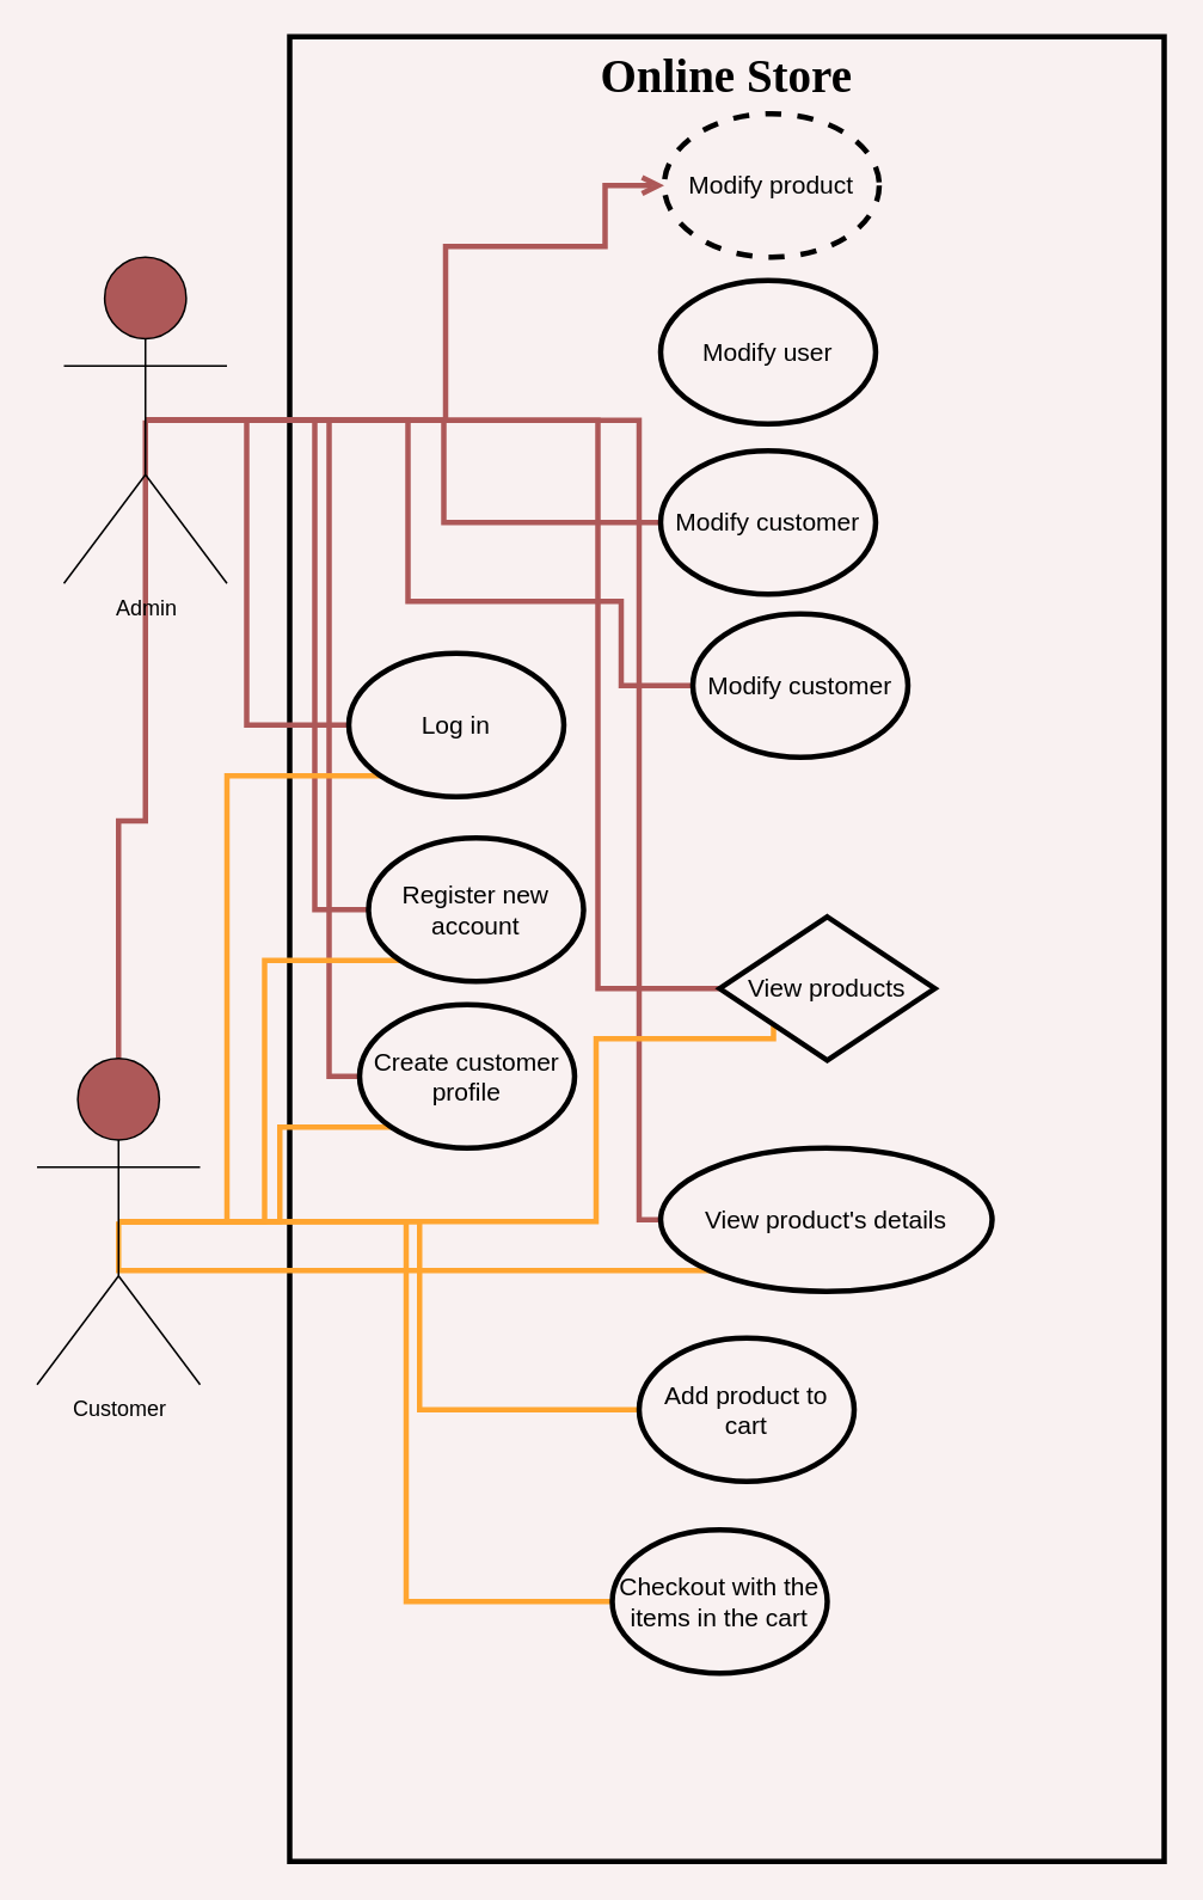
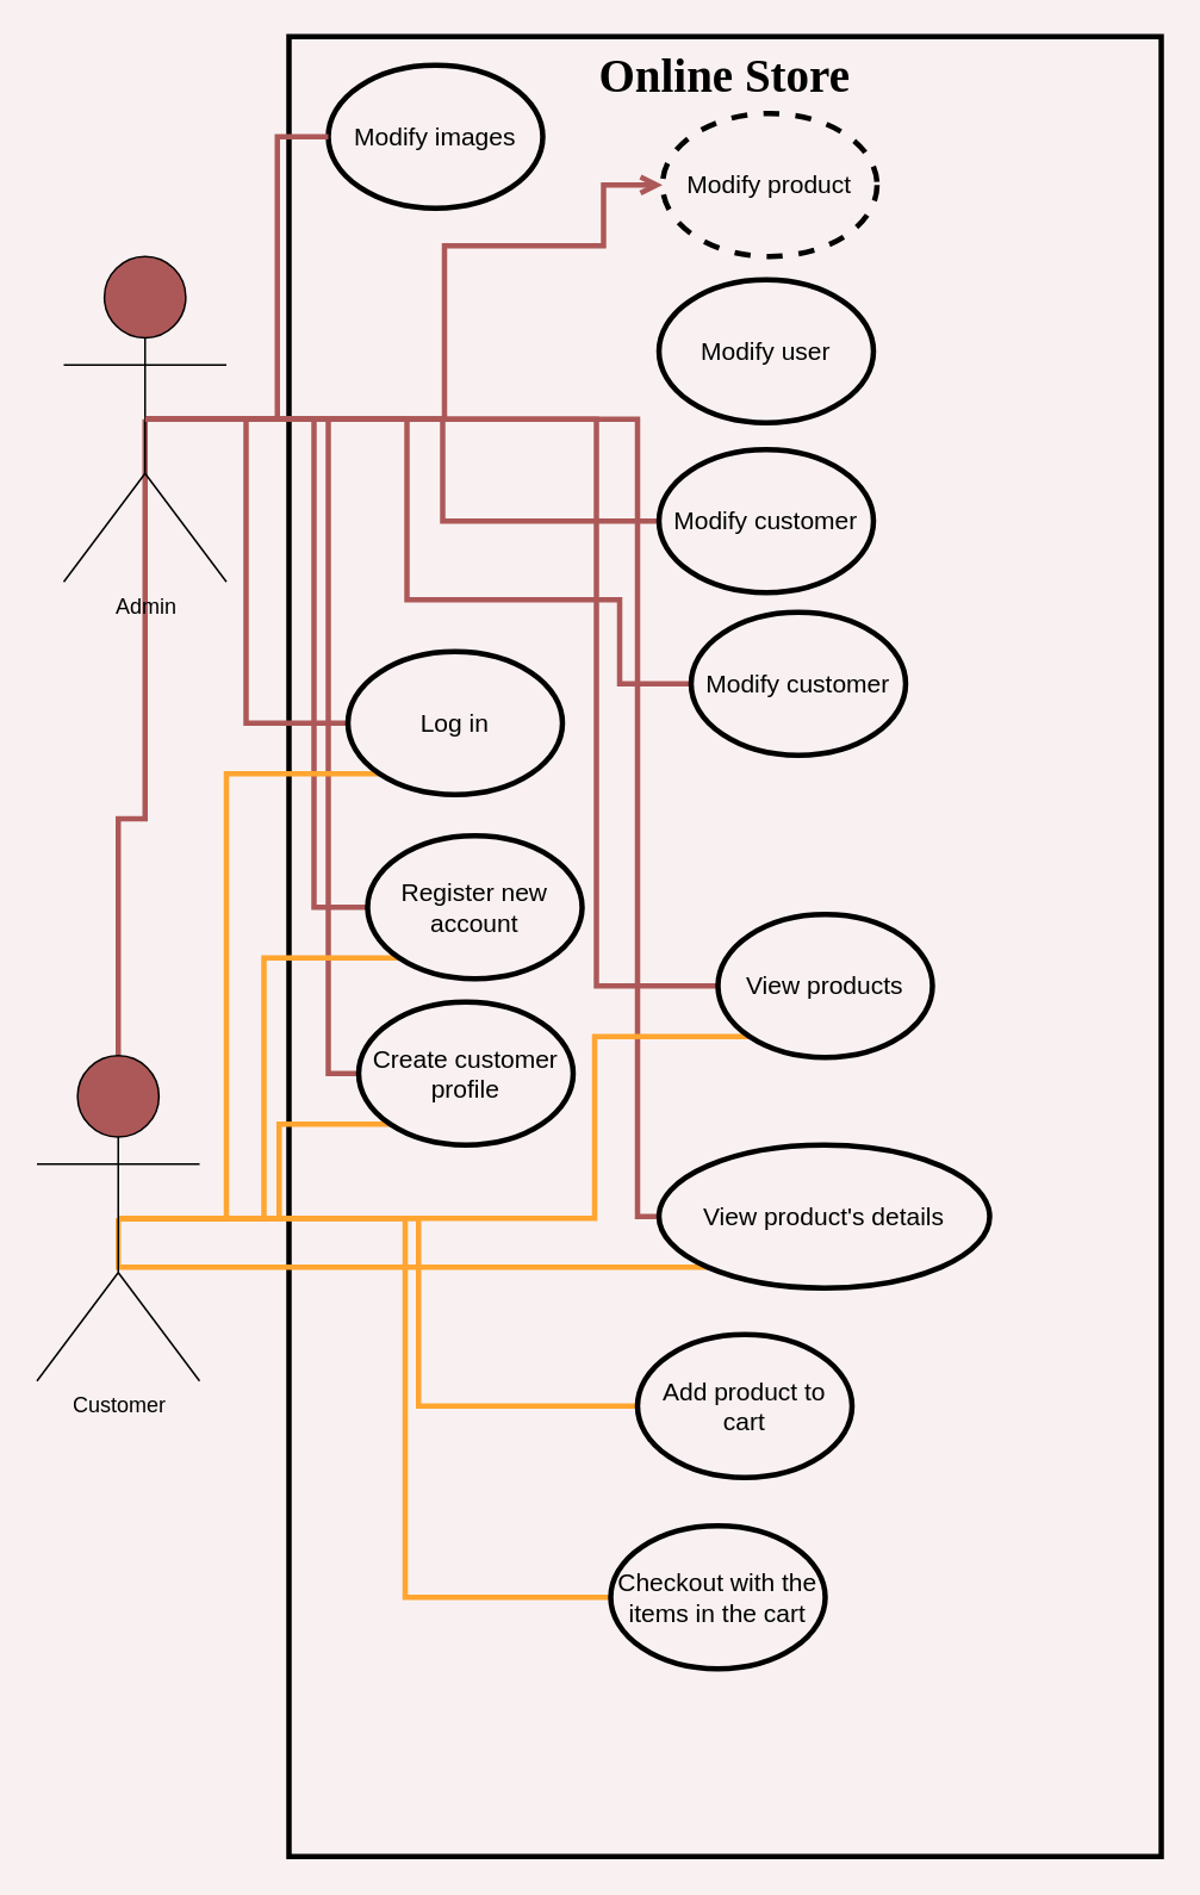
  <mxCell id="0" />
  <mxCell id="1" parent="0" />
  <mxCell id="2" value="&lt;font style=&quot;font-size: 26px;&quot; face=&quot;Inria Sans&quot; data-font-src=&quot;https://fonts.googleapis.com/css?family=Inria+Sans&quot;&gt;Online Store&lt;/font&gt;" style="rounded=0;whiteSpace=wrap;html=1;fillColor=#F9F1F1;strokeWidth=3;verticalAlign=top;fontSize=26;fontStyle=1" vertex="1" parent="1"><mxGeometry x="161" y="20" width="488" height="1018" as="geometry" /></mxCell>
  <mxCell id="3" style="edgeStyle=orthogonalEdgeStyle;rounded=0;orthogonalLoop=1;jettySize=auto;html=1;exitX=0.5;exitY=0.5;exitDx=0;exitDy=0;exitPerimeter=0;entryX=0;entryY=0.5;entryDx=0;entryDy=0;fontSize=14;endArrow=open;endFill=0;strokeColor=#AD5858;strokeWidth=3;" edge="1" parent="1" source="12" target="27"><mxGeometry relative="1" as="geometry"><Array as="points"><mxPoint x="248" y="234" /><mxPoint x="248" y="137" /><mxPoint x="337" y="137" /><mxPoint x="337" y="103" /></Array></mxGeometry></mxCell>
  <mxCell id="4" style="edgeStyle=orthogonalEdgeStyle;rounded=0;orthogonalLoop=1;jettySize=auto;html=1;exitX=0.5;exitY=0.5;exitDx=0;exitDy=0;exitPerimeter=0;fontSize=14;endArrow=none;endFill=0;strokeColor=#AD5858;strokeWidth=3;" edge="1" parent="1" source="12" target="20"><mxGeometry relative="1" as="geometry" /></mxCell>
  <mxCell id="5" style="edgeStyle=orthogonalEdgeStyle;rounded=0;orthogonalLoop=1;jettySize=auto;html=1;exitX=0.5;exitY=0.5;exitDx=0;exitDy=0;exitPerimeter=0;entryX=0;entryY=0.5;entryDx=0;entryDy=0;fontSize=14;endArrow=none;endFill=0;strokeColor=#AD5858;strokeWidth=3;" edge="1" parent="1" source="12" target="29"><mxGeometry relative="1" as="geometry" /></mxCell>
  <mxCell id="6" style="edgeStyle=orthogonalEdgeStyle;rounded=0;orthogonalLoop=1;jettySize=auto;html=1;exitX=0.5;exitY=0.5;exitDx=0;exitDy=0;exitPerimeter=0;entryX=0;entryY=0.5;entryDx=0;entryDy=0;fontSize=14;endArrow=none;endFill=0;strokeColor=#AD5858;strokeWidth=3;" edge="1" parent="1" source="12" target="26"><mxGeometry relative="1" as="geometry"><Array as="points"><mxPoint x="137" y="234" /><mxPoint x="137" y="404" /></Array></mxGeometry></mxCell>
  <mxCell id="7" style="edgeStyle=orthogonalEdgeStyle;rounded=0;orthogonalLoop=1;jettySize=auto;html=1;exitX=0.5;exitY=0.5;exitDx=0;exitDy=0;exitPerimeter=0;entryX=0;entryY=0.5;entryDx=0;entryDy=0;fontSize=14;endArrow=none;endFill=0;strokeColor=#AD5858;strokeWidth=3;" edge="1" parent="1" source="12" target="30"><mxGeometry relative="1" as="geometry"><Array as="points"><mxPoint x="227" y="234" /><mxPoint x="227" y="335" /><mxPoint x="346" y="335" /><mxPoint x="346" y="382" /></Array></mxGeometry></mxCell>
  <mxCell id="8" style="edgeStyle=orthogonalEdgeStyle;rounded=0;orthogonalLoop=1;jettySize=auto;html=1;exitX=0.5;exitY=0.5;exitDx=0;exitDy=0;exitPerimeter=0;entryX=0;entryY=0.5;entryDx=0;entryDy=0;fontSize=14;endArrow=none;endFill=0;strokeColor=#AD5858;strokeWidth=3;" edge="1" parent="1" source="12" target="25"><mxGeometry relative="1" as="geometry"><Array as="points"><mxPoint x="175" y="234" /><mxPoint x="175" y="507" /></Array></mxGeometry></mxCell>
  <mxCell id="9" style="edgeStyle=orthogonalEdgeStyle;rounded=0;orthogonalLoop=1;jettySize=auto;html=1;exitX=0.5;exitY=0.5;exitDx=0;exitDy=0;exitPerimeter=0;entryX=0;entryY=0.5;entryDx=0;entryDy=0;fontSize=14;endArrow=none;endFill=0;strokeColor=#AD5858;strokeWidth=3;" edge="1" parent="1" source="12" target="31"><mxGeometry relative="1" as="geometry"><Array as="points"><mxPoint x="183" y="234" /><mxPoint x="183" y="600" /></Array></mxGeometry></mxCell>
  <mxCell id="10" style="edgeStyle=orthogonalEdgeStyle;rounded=0;orthogonalLoop=1;jettySize=auto;html=1;exitX=0.5;exitY=0.5;exitDx=0;exitDy=0;exitPerimeter=0;entryX=0;entryY=0.5;entryDx=0;entryDy=0;fontSize=14;endArrow=none;endFill=0;strokeColor=#AD5858;strokeWidth=3;" edge="1" parent="1" source="12" target="21"><mxGeometry relative="1" as="geometry"><Array as="points"><mxPoint x="333" y="234" /><mxPoint x="333" y="551" /></Array></mxGeometry></mxCell>
  <mxCell id="11" style="edgeStyle=orthogonalEdgeStyle;rounded=0;orthogonalLoop=1;jettySize=auto;html=1;exitX=0.5;exitY=0.5;exitDx=0;exitDy=0;exitPerimeter=0;entryX=0;entryY=0.5;entryDx=0;entryDy=0;fontSize=14;endArrow=none;endFill=0;strokeColor=#AD5858;strokeWidth=3;" edge="1" parent="1" source="12" target="22"><mxGeometry relative="1" as="geometry"><Array as="points"><mxPoint x="356" y="234" /><mxPoint x="356" y="680" /></Array></mxGeometry></mxCell>
  <mxCell id="12" value="Admin" style="shape=umlActor;verticalLabelPosition=bottom;verticalAlign=top;html=1;outlineConnect=0;fillColor=#AD5858;" vertex="1" parent="1"><mxGeometry x="35" y="143" width="91" height="182" as="geometry" /></mxCell>
  <mxCell id="13" style="edgeStyle=orthogonalEdgeStyle;rounded=0;orthogonalLoop=1;jettySize=auto;html=1;exitX=0.5;exitY=0.5;exitDx=0;exitDy=0;exitPerimeter=0;entryX=0;entryY=1;entryDx=0;entryDy=0;fontSize=14;endArrow=none;endFill=0;strokeColor=#FFA530;strokeWidth=3;" edge="1" parent="1" source="20" target="26"><mxGeometry relative="1" as="geometry"><Array as="points"><mxPoint x="126" y="681" /><mxPoint x="126" y="432" /></Array></mxGeometry></mxCell>
  <mxCell id="14" style="edgeStyle=orthogonalEdgeStyle;rounded=0;orthogonalLoop=1;jettySize=auto;html=1;exitX=0.5;exitY=0.5;exitDx=0;exitDy=0;exitPerimeter=0;entryX=0;entryY=1;entryDx=0;entryDy=0;fontSize=14;endArrow=none;endFill=0;strokeColor=#FFA530;strokeWidth=3;" edge="1" parent="1" source="20" target="25"><mxGeometry relative="1" as="geometry"><Array as="points"><mxPoint x="147" y="681" /><mxPoint x="147" y="535" /></Array></mxGeometry></mxCell>
  <mxCell id="15" style="edgeStyle=orthogonalEdgeStyle;rounded=0;orthogonalLoop=1;jettySize=auto;html=1;exitX=0.5;exitY=0.5;exitDx=0;exitDy=0;exitPerimeter=0;entryX=0;entryY=1;entryDx=0;entryDy=0;fontSize=14;endArrow=none;endFill=0;strokeColor=#FFA530;strokeWidth=3;" edge="1" parent="1" source="20" target="31"><mxGeometry relative="1" as="geometry" /></mxCell>
  <mxCell id="16" style="edgeStyle=orthogonalEdgeStyle;rounded=0;orthogonalLoop=1;jettySize=auto;html=1;exitX=0.5;exitY=0.5;exitDx=0;exitDy=0;exitPerimeter=0;entryX=0;entryY=1;entryDx=0;entryDy=0;fontSize=14;endArrow=none;endFill=0;strokeColor=#FFA530;strokeWidth=3;" edge="1" parent="1" source="20" target="21"><mxGeometry relative="1" as="geometry"><Array as="points"><mxPoint x="332" y="681" /><mxPoint x="332" y="579" /></Array></mxGeometry></mxCell>
  <mxCell id="17" style="edgeStyle=orthogonalEdgeStyle;rounded=0;orthogonalLoop=1;jettySize=auto;html=1;exitX=0.5;exitY=0.5;exitDx=0;exitDy=0;exitPerimeter=0;entryX=0;entryY=1;entryDx=0;entryDy=0;fontSize=14;endArrow=none;endFill=0;strokeColor=#FFA530;strokeWidth=3;" edge="1" parent="1" source="20" target="22"><mxGeometry relative="1" as="geometry"><Array as="points"><mxPoint x="66" y="708" /></Array></mxGeometry></mxCell>
  <mxCell id="18" style="edgeStyle=orthogonalEdgeStyle;rounded=0;orthogonalLoop=1;jettySize=auto;html=1;exitX=0.5;exitY=0.5;exitDx=0;exitDy=0;exitPerimeter=0;fontSize=14;endArrow=none;endFill=0;strokeColor=#FFA530;strokeWidth=3;" edge="1" parent="1" source="20" target="23"><mxGeometry relative="1" as="geometry" /></mxCell>
  <mxCell id="19" style="edgeStyle=orthogonalEdgeStyle;rounded=0;orthogonalLoop=1;jettySize=auto;html=1;exitX=0.5;exitY=0.5;exitDx=0;exitDy=0;exitPerimeter=0;entryX=0;entryY=0.5;entryDx=0;entryDy=0;fontSize=14;endArrow=none;endFill=0;strokeColor=#FFA530;strokeWidth=3;" edge="1" parent="1" source="20" target="24"><mxGeometry relative="1" as="geometry" /></mxCell>
  <mxCell id="20" value="Customer" style="shape=umlActor;verticalLabelPosition=bottom;verticalAlign=top;html=1;outlineConnect=0;fillColor=#AD5858;" vertex="1" parent="1"><mxGeometry x="20" y="590" width="91" height="182" as="geometry" /></mxCell>
- <mxCell id="21" value="View products" style="rhombus;whiteSpace=wrap;html=1;fontSize=14;strokeWidth=3;fillColor=#F9F1F1;" vertex="1" parent="1"><mxGeometry x="401" y="511" width="120" height="80" as="geometry" /></mxCell>
+ <mxCell id="21" value="View products" style="ellipse;whiteSpace=wrap;html=1;fontSize=14;strokeWidth=3;fillColor=#F9F1F1;" vertex="1" parent="1"><mxGeometry x="401" y="511" width="120" height="80" as="geometry" /></mxCell>
  <mxCell id="22" value="View product's details" style="ellipse;whiteSpace=wrap;html=1;fontSize=14;strokeWidth=3;fillColor=#F9F1F1;" vertex="1" parent="1"><mxGeometry x="368" y="640" width="185" height="80" as="geometry" /></mxCell>
  <mxCell id="23" value="Add product to cart" style="ellipse;whiteSpace=wrap;html=1;fontSize=14;strokeWidth=3;fillColor=#F9F1F1;" vertex="1" parent="1"><mxGeometry x="356" y="746" width="120" height="80" as="geometry" /></mxCell>
  <mxCell id="24" value="Checkout with the items in the cart" style="ellipse;whiteSpace=wrap;html=1;fontSize=14;strokeWidth=3;fillColor=#F9F1F1;" vertex="1" parent="1"><mxGeometry x="341" y="853" width="120" height="80" as="geometry" /></mxCell>
  <mxCell id="25" value="Register new account" style="ellipse;whiteSpace=wrap;html=1;fontSize=14;strokeWidth=3;fillColor=#F9F1F1;" vertex="1" parent="1"><mxGeometry x="205" y="467" width="120" height="80" as="geometry" /></mxCell>
  <mxCell id="26" value="Log in" style="ellipse;whiteSpace=wrap;html=1;fontSize=14;strokeWidth=3;fillColor=#F9F1F1;" vertex="1" parent="1"><mxGeometry x="194" y="364" width="120" height="80" as="geometry" /></mxCell>
  <mxCell id="27" value="Modify product" style="ellipse;whiteSpace=wrap;html=1;fontSize=14;strokeWidth=3;fillColor=#F9F1F1;dashed=1;" vertex="1" parent="1"><mxGeometry x="370" y="63" width="120" height="80" as="geometry" /></mxCell>
  <mxCell id="28" value="Modify user" style="ellipse;whiteSpace=wrap;html=1;fontSize=14;strokeWidth=3;fillColor=#F9F1F1;" vertex="1" parent="1"><mxGeometry x="368" y="156" width="120" height="80" as="geometry" /></mxCell>
  <mxCell id="29" value="Modify customer" style="ellipse;whiteSpace=wrap;html=1;fontSize=14;strokeWidth=3;fillColor=#F9F1F1;" vertex="1" parent="1"><mxGeometry x="368" y="251" width="120" height="80" as="geometry" /></mxCell>
  <mxCell id="30" value="Modify customer" style="ellipse;whiteSpace=wrap;html=1;fontSize=14;strokeWidth=3;fillColor=#F9F1F1;" vertex="1" parent="1"><mxGeometry x="386" y="342" width="120" height="80" as="geometry" /></mxCell>
  <mxCell id="31" value="Create customer profile" style="ellipse;whiteSpace=wrap;html=1;fontSize=14;strokeWidth=3;fillColor=#F9F1F1;" vertex="1" parent="1"><mxGeometry x="200" y="560" width="120" height="80" as="geometry" /></mxCell>
+ <mxCell id="32" value="Modify images" style="ellipse;whiteSpace=wrap;html=1;fontSize=14;strokeWidth=3;fillColor=#F9F1F1;" vertex="1" parent="1"><mxGeometry x="183" y="36" width="120" height="80" as="geometry" /></mxCell>
+ <mxCell id="33" style="edgeStyle=orthogonalEdgeStyle;rounded=0;orthogonalLoop=1;jettySize=auto;html=1;exitX=0.5;exitY=0.5;exitDx=0;exitDy=0;exitPerimeter=0;entryX=0;entryY=0.5;entryDx=0;entryDy=0;fontSize=14;endArrow=none;endFill=0;strokeWidth=3;strokeColor=#AD5858;" edge="1" parent="1" source="12" target="32"><mxGeometry relative="1" as="geometry" /></mxCell>
